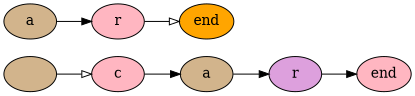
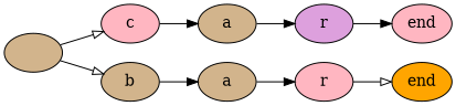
  digraph {
    rankdir=LR
    node [style=filled fillcolor=tan]
    edge [arrowhead=normal]
    n1 [label=" "]
    n2 [label=c fillcolor=lightpink]
+   n3 [label=b]
    n4 [label=a]
    n5 [label=r fillcolor=plum]
    n6 [label=end fillcolor=lightpink]
    n7 [label=a]
    n8 [label=r fillcolor=lightpink]
    n9 [label=end fillcolor=orange]
    n1 -> n2 [arrowhead=onormal]
+   n1 -> n3 [arrowhead=onormal]
    n2 -> n4
+   n3 -> n7
    n4 -> n5
    n5 -> n6
    n7 -> n8
    n8 -> n9 [arrowhead=onormal]
  }
